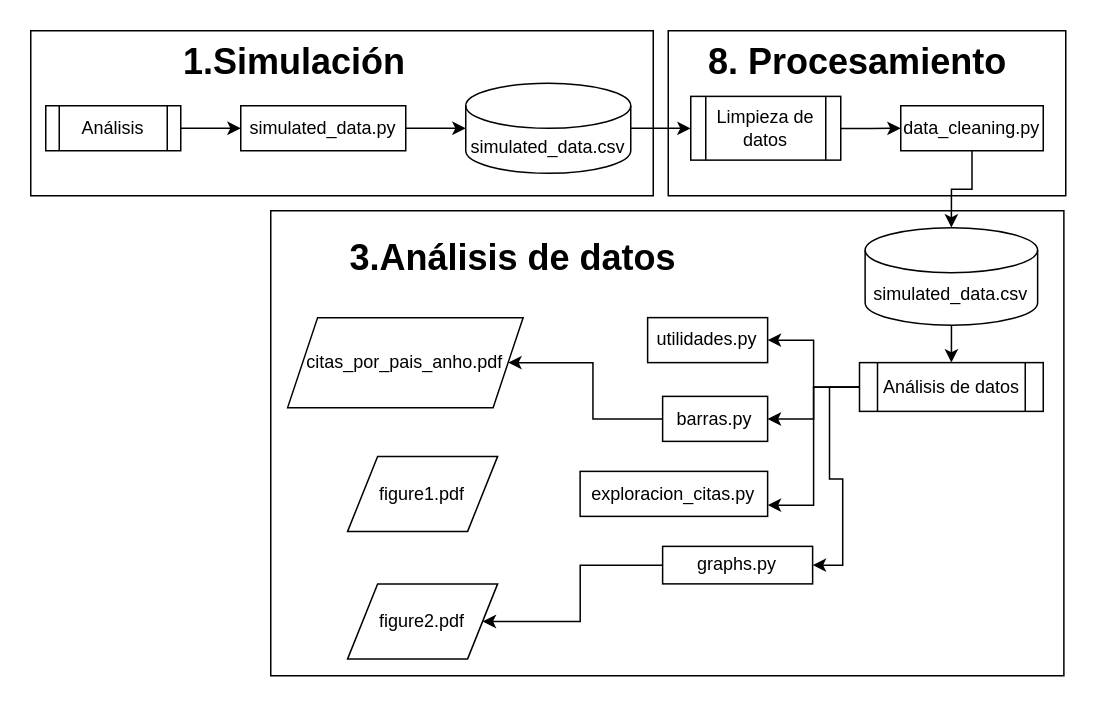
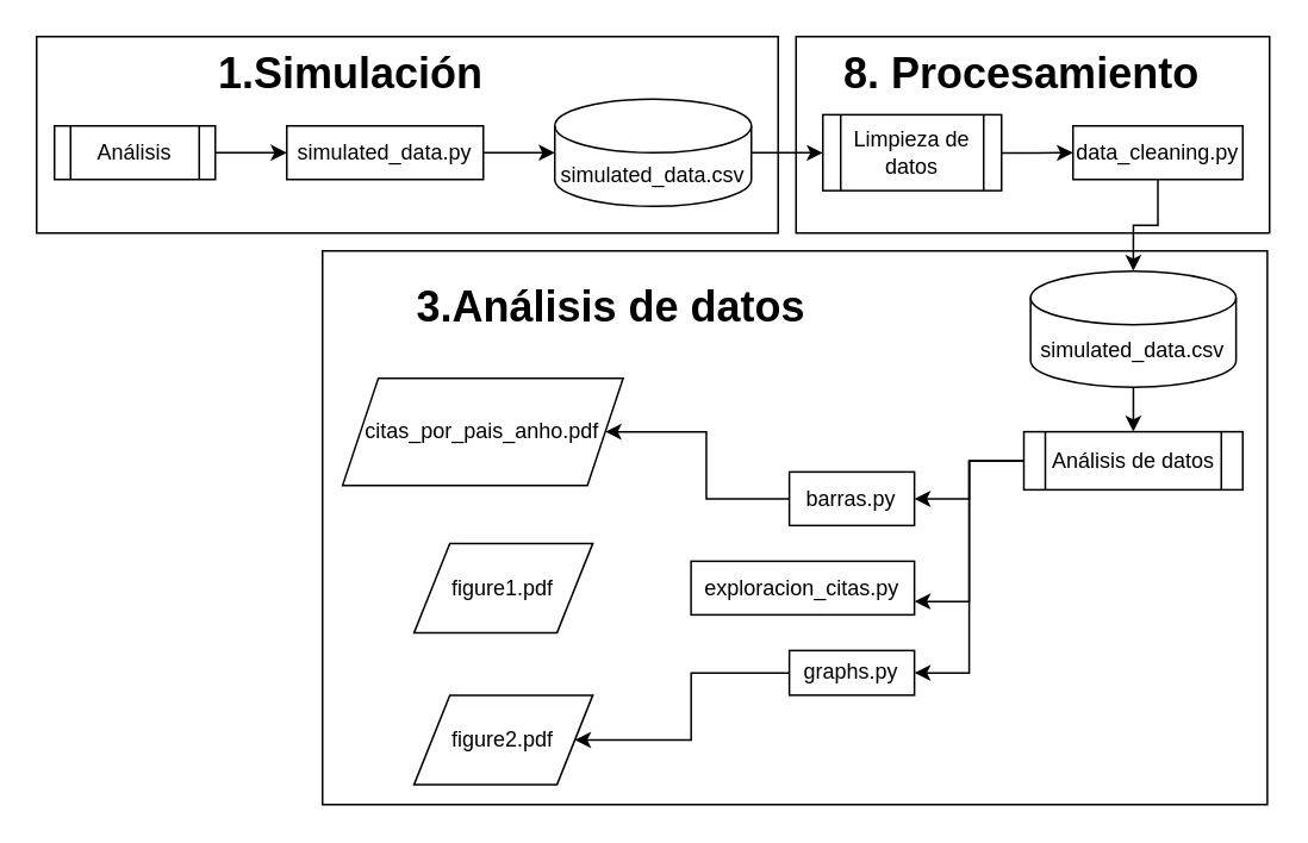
  <mxCell id="0" />
  <mxCell id="1" parent="0" />
  <mxCell id="2" value="" style="rounded=0;whiteSpace=wrap;html=1;" parent="1" vertex="1"><mxGeometry x="180" y="140" width="528.75" height="310" as="geometry" /></mxCell>
  <mxCell id="3" value="" style="rounded=0;whiteSpace=wrap;html=1;" parent="1" vertex="1"><mxGeometry x="20" y="20" width="415" height="110" as="geometry" /></mxCell>
  <mxCell id="4" value="" style="rounded=0;whiteSpace=wrap;html=1;" parent="1" vertex="1"><mxGeometry x="445" y="20" width="265" height="110" as="geometry" /></mxCell>
  <mxCell id="5" value="" style="edgeStyle=orthogonalEdgeStyle;rounded=0;orthogonalLoop=1;jettySize=auto;html=1;" parent="1" source="6" target="15" edge="1"><mxGeometry relative="1" as="geometry" /></mxCell>
  <mxCell id="6" value="simulated_data.csv" style="shape=cylinder3;whiteSpace=wrap;html=1;boundedLbl=1;backgroundOutline=1;size=15;" parent="1" vertex="1"><mxGeometry x="310" y="55" width="110" height="60" as="geometry" /></mxCell>
  <mxCell id="7" style="edgeStyle=orthogonalEdgeStyle;rounded=0;orthogonalLoop=1;jettySize=auto;html=1;entryX=0.5;entryY=0;entryDx=0;entryDy=0;" parent="1" source="8" target="13" edge="1"><mxGeometry relative="1" as="geometry" /></mxCell>
  <mxCell id="8" value="simulated_data.csv" style="shape=cylinder3;whiteSpace=wrap;html=1;boundedLbl=1;backgroundOutline=1;size=15;" parent="1" vertex="1"><mxGeometry x="576.25" y="151.25" width="115" height="65" as="geometry" /></mxCell>
- <mxCell id="9" style="edgeStyle=orthogonalEdgeStyle;rounded=0;orthogonalLoop=1;jettySize=auto;html=1;entryX=1;entryY=0.5;entryDx=0;entryDy=0;" parent="1" source="13" target="26" edge="1"><mxGeometry relative="1" as="geometry" /></mxCell>
  <mxCell id="10" style="edgeStyle=orthogonalEdgeStyle;rounded=0;orthogonalLoop=1;jettySize=auto;html=1;" parent="1" source="13" target="21" edge="1"><mxGeometry relative="1" as="geometry" /></mxCell>
  <mxCell id="11" style="edgeStyle=orthogonalEdgeStyle;rounded=0;orthogonalLoop=1;jettySize=auto;html=1;entryX=1;entryY=0.75;entryDx=0;entryDy=0;" parent="1" source="13" target="23" edge="1"><mxGeometry relative="1" as="geometry" /></mxCell>
  <mxCell id="12" style="edgeStyle=orthogonalEdgeStyle;rounded=0;orthogonalLoop=1;jettySize=auto;html=1;entryX=1;entryY=0.5;entryDx=0;entryDy=0;" parent="1" source="13" target="25" edge="1"><mxGeometry relative="1" as="geometry" /></mxCell>
  <mxCell id="13" value="Análisis de datos" style="shape=process;whiteSpace=wrap;html=1;backgroundOutline=1;" parent="1" vertex="1"><mxGeometry x="572.5" y="241.25" width="122.5" height="32.5" as="geometry" /></mxCell>
  <mxCell id="14" value="" style="edgeStyle=orthogonalEdgeStyle;rounded=0;orthogonalLoop=1;jettySize=auto;html=1;" parent="1" source="15" target="22" edge="1"><mxGeometry relative="1" as="geometry" /></mxCell>
  <mxCell id="15" value="Limpieza de datos" style="shape=process;whiteSpace=wrap;html=1;backgroundOutline=1;" parent="1" vertex="1"><mxGeometry x="460" y="63.75" width="100" height="42.5" as="geometry" /></mxCell>
  <mxCell id="16" value="" style="edgeStyle=orthogonalEdgeStyle;rounded=0;orthogonalLoop=1;jettySize=auto;html=1;" parent="1" source="17" target="19" edge="1"><mxGeometry relative="1" as="geometry" /></mxCell>
  <mxCell id="17" value="Análisis" style="shape=process;whiteSpace=wrap;html=1;backgroundOutline=1;" parent="1" vertex="1"><mxGeometry x="30" y="70" width="90" height="30" as="geometry" /></mxCell>
  <mxCell id="18" value="" style="edgeStyle=orthogonalEdgeStyle;rounded=0;orthogonalLoop=1;jettySize=auto;html=1;" parent="1" source="19" target="6" edge="1"><mxGeometry relative="1" as="geometry" /></mxCell>
  <mxCell id="19" value="simulated_data.py" style="rounded=0;whiteSpace=wrap;html=1;" parent="1" vertex="1"><mxGeometry x="160" y="70" width="110" height="30" as="geometry" /></mxCell>
  <mxCell id="20" style="edgeStyle=orthogonalEdgeStyle;rounded=0;orthogonalLoop=1;jettySize=auto;html=1;entryX=1;entryY=0.5;entryDx=0;entryDy=0;" parent="1" source="21" target="27" edge="1"><mxGeometry relative="1" as="geometry" /></mxCell>
  <mxCell id="21" value="barras.py" style="rounded=0;whiteSpace=wrap;html=1;" parent="1" vertex="1"><mxGeometry x="441.25" y="263.75" width="70" height="30" as="geometry" /></mxCell>
  <mxCell id="22" value="data_cleaning.py" style="rounded=0;whiteSpace=wrap;html=1;" parent="1" vertex="1"><mxGeometry x="600" y="70" width="95" height="30" as="geometry" /></mxCell>
  <mxCell id="23" value="exploracion_citas.py" style="rounded=0;whiteSpace=wrap;html=1;" parent="1" vertex="1"><mxGeometry x="386.25" y="313.75" width="125" height="30" as="geometry" /></mxCell>
  <mxCell id="24" style="edgeStyle=orthogonalEdgeStyle;rounded=0;orthogonalLoop=1;jettySize=auto;html=1;" parent="1" source="25" target="29" edge="1"><mxGeometry relative="1" as="geometry" /></mxCell>
- <mxCell id="25" value="graphs.py" style="rounded=0;whiteSpace=wrap;html=1;" parent="1" vertex="1"><mxGeometry x="441.25" y="363.75" width="100" height="25" as="geometry" /></mxCell>
- <mxCell id="26" value="utilidades.py" style="rounded=0;whiteSpace=wrap;html=1;" parent="1" vertex="1"><mxGeometry x="431.25" y="211.25" width="80" height="30" as="geometry" /></mxCell>
+ <mxCell id="25" value="graphs.py" style="rounded=0;whiteSpace=wrap;html=1;" parent="1" vertex="1"><mxGeometry x="441.25" y="363.75" width="70" height="25" as="geometry" /></mxCell>
  <mxCell id="27" value="citas_por_pais_anho.pdf" style="shape=parallelogram;perimeter=parallelogramPerimeter;whiteSpace=wrap;html=1;fixedSize=1;" parent="1" vertex="1"><mxGeometry x="191.25" y="211.25" width="157" height="60" as="geometry" /></mxCell>
  <mxCell id="28" value="figure1.pdf" style="shape=parallelogram;perimeter=parallelogramPerimeter;whiteSpace=wrap;html=1;fixedSize=1;" parent="1" vertex="1"><mxGeometry x="231.25" y="303.75" width="100" height="50" as="geometry" /></mxCell>
  <mxCell id="29" value="figure2.pdf" style="shape=parallelogram;perimeter=parallelogramPerimeter;whiteSpace=wrap;html=1;fixedSize=1;" parent="1" vertex="1"><mxGeometry x="231.25" y="388.75" width="100" height="50" as="geometry" /></mxCell>
  <mxCell id="30" style="edgeStyle=orthogonalEdgeStyle;rounded=0;orthogonalLoop=1;jettySize=auto;html=1;entryX=0.5;entryY=0;entryDx=0;entryDy=0;entryPerimeter=0;" parent="1" source="22" target="8" edge="1"><mxGeometry relative="1" as="geometry" /></mxCell>
  <mxCell id="31" value="&lt;h1 style=&quot;margin-top: 0px;&quot;&gt;8. Procesamiento&lt;/h1&gt;" style="text;html=1;whiteSpace=wrap;overflow=hidden;rounded=0;" parent="1" vertex="1"><mxGeometry x="470" y="20" width="230" height="40" as="geometry" /></mxCell>
  <mxCell id="32" value="&lt;h1 style=&quot;margin-top: 0px;&quot;&gt;1.Simulación&lt;/h1&gt;" style="text;html=1;whiteSpace=wrap;overflow=hidden;rounded=0;" parent="1" vertex="1"><mxGeometry x="120" y="20" width="230" height="40" as="geometry" /></mxCell>
  <mxCell id="33" value="&lt;h1 style=&quot;margin-top: 0px;&quot;&gt;3.Análisis de datos&lt;/h1&gt;" style="text;html=1;whiteSpace=wrap;overflow=hidden;rounded=0;" parent="1" vertex="1"><mxGeometry x="231.25" y="151.25" width="230" height="40" as="geometry" /></mxCell>
